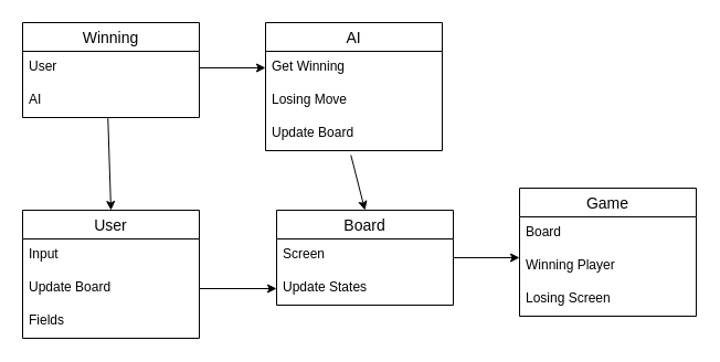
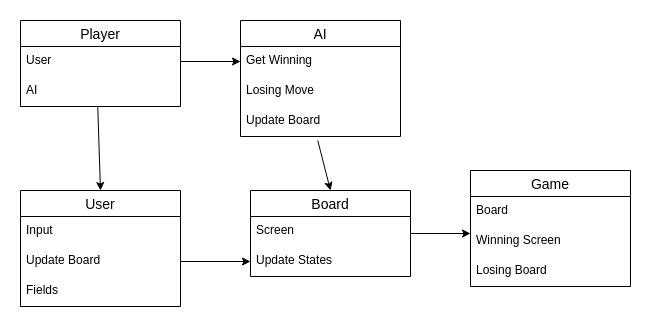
  <mxCell id="0" />
  <mxCell id="1" parent="0" />
- <mxCell id="2" value="Winning" style="swimlane;fontStyle=0;childLayout=stackLayout;horizontal=1;startSize=26;horizontalStack=0;resizeParent=1;resizeParentMax=0;resizeLast=0;collapsible=1;marginBottom=0;align=center;fontSize=14;" vertex="1" parent="1"><mxGeometry x="20" y="20" width="160" height="86" as="geometry" /></mxCell>
+ <mxCell id="2" value="Player" style="swimlane;fontStyle=0;childLayout=stackLayout;horizontal=1;startSize=26;horizontalStack=0;resizeParent=1;resizeParentMax=0;resizeLast=0;collapsible=1;marginBottom=0;align=center;fontSize=14;" vertex="1" parent="1"><mxGeometry x="20" y="20" width="160" height="86" as="geometry" /></mxCell>
  <mxCell id="3" value="User" style="text;strokeColor=none;fillColor=none;spacingLeft=4;spacingRight=4;overflow=hidden;rotatable=0;points=[[0,0.5],[1,0.5]];portConstraint=eastwest;fontSize=12;" vertex="1" parent="2"><mxGeometry y="26" width="160" height="30" as="geometry" /></mxCell>
  <mxCell id="4" value="AI" style="text;strokeColor=none;fillColor=none;spacingLeft=4;spacingRight=4;overflow=hidden;rotatable=0;points=[[0,0.5],[1,0.5]];portConstraint=eastwest;fontSize=12;" vertex="1" parent="2"><mxGeometry y="56" width="160" height="30" as="geometry" /></mxCell>
  <mxCell id="5" value="User" style="swimlane;fontStyle=0;childLayout=stackLayout;horizontal=1;startSize=26;horizontalStack=0;resizeParent=1;resizeParentMax=0;resizeLast=0;collapsible=1;marginBottom=0;align=center;fontSize=14;" vertex="1" parent="1"><mxGeometry x="20" y="190" width="160" height="116" as="geometry" /></mxCell>
  <mxCell id="6" value="Input" style="text;strokeColor=none;fillColor=none;spacingLeft=4;spacingRight=4;overflow=hidden;rotatable=0;points=[[0,0.5],[1,0.5]];portConstraint=eastwest;fontSize=12;" vertex="1" parent="5"><mxGeometry y="26" width="160" height="30" as="geometry" /></mxCell>
  <mxCell id="7" value="Update Board" style="text;strokeColor=none;fillColor=none;spacingLeft=4;spacingRight=4;overflow=hidden;rotatable=0;points=[[0,0.5],[1,0.5]];portConstraint=eastwest;fontSize=12;" vertex="1" parent="5"><mxGeometry y="56" width="160" height="30" as="geometry" /></mxCell>
  <mxCell id="8" value="Fields" style="text;strokeColor=none;fillColor=none;spacingLeft=4;spacingRight=4;overflow=hidden;rotatable=0;points=[[0,0.5],[1,0.5]];portConstraint=eastwest;fontSize=12;" vertex="1" parent="5"><mxGeometry y="86" width="160" height="30" as="geometry" /></mxCell>
  <mxCell id="9" value="AI" style="swimlane;fontStyle=0;childLayout=stackLayout;horizontal=1;startSize=26;horizontalStack=0;resizeParent=1;resizeParentMax=0;resizeLast=0;collapsible=1;marginBottom=0;align=center;fontSize=14;" vertex="1" parent="1"><mxGeometry x="240" y="20" width="160" height="116" as="geometry" /></mxCell>
  <mxCell id="10" value="Get Winning" style="text;strokeColor=none;fillColor=none;spacingLeft=4;spacingRight=4;overflow=hidden;rotatable=0;points=[[0,0.5],[1,0.5]];portConstraint=eastwest;fontSize=12;" vertex="1" parent="9"><mxGeometry y="26" width="160" height="30" as="geometry" /></mxCell>
  <mxCell id="11" value="Losing Move" style="text;strokeColor=none;fillColor=none;spacingLeft=4;spacingRight=4;overflow=hidden;rotatable=0;points=[[0,0.5],[1,0.5]];portConstraint=eastwest;fontSize=12;" vertex="1" parent="9"><mxGeometry y="56" width="160" height="30" as="geometry" /></mxCell>
  <mxCell id="12" value="Update Board" style="text;strokeColor=none;fillColor=none;spacingLeft=4;spacingRight=4;overflow=hidden;rotatable=0;points=[[0,0.5],[1,0.5]];portConstraint=eastwest;fontSize=12;" vertex="1" parent="9"><mxGeometry y="86" width="160" height="30" as="geometry" /></mxCell>
  <mxCell id="13" style="edgeStyle=orthogonalEdgeStyle;rounded=0;orthogonalLoop=1;jettySize=auto;html=1;entryX=0;entryY=0.233;entryDx=0;entryDy=0;entryPerimeter=0;" edge="1" parent="1" source="14" target="19"><mxGeometry relative="1" as="geometry" /></mxCell>
  <mxCell id="14" value="Board" style="swimlane;fontStyle=0;childLayout=stackLayout;horizontal=1;startSize=26;horizontalStack=0;resizeParent=1;resizeParentMax=0;resizeLast=0;collapsible=1;marginBottom=0;align=center;fontSize=14;" vertex="1" parent="1"><mxGeometry x="250" y="190" width="160" height="86" as="geometry" /></mxCell>
  <mxCell id="15" value="Screen" style="text;strokeColor=none;fillColor=none;spacingLeft=4;spacingRight=4;overflow=hidden;rotatable=0;points=[[0,0.5],[1,0.5]];portConstraint=eastwest;fontSize=12;" vertex="1" parent="14"><mxGeometry y="26" width="160" height="30" as="geometry" /></mxCell>
  <mxCell id="16" value="Update States" style="text;strokeColor=none;fillColor=none;spacingLeft=4;spacingRight=4;overflow=hidden;rotatable=0;points=[[0,0.5],[1,0.5]];portConstraint=eastwest;fontSize=12;" vertex="1" parent="14"><mxGeometry y="56" width="160" height="30" as="geometry" /></mxCell>
  <mxCell id="17" value="Game" style="swimlane;fontStyle=0;childLayout=stackLayout;horizontal=1;startSize=26;horizontalStack=0;resizeParent=1;resizeParentMax=0;resizeLast=0;collapsible=1;marginBottom=0;align=center;fontSize=14;" vertex="1" parent="1"><mxGeometry x="470" y="170" width="160" height="116" as="geometry" /></mxCell>
  <mxCell id="18" value="Board" style="text;strokeColor=none;fillColor=none;spacingLeft=4;spacingRight=4;overflow=hidden;rotatable=0;points=[[0,0.5],[1,0.5]];portConstraint=eastwest;fontSize=12;" vertex="1" parent="17"><mxGeometry y="26" width="160" height="30" as="geometry" /></mxCell>
- <mxCell id="19" value="Winning Player" style="text;strokeColor=none;fillColor=none;spacingLeft=4;spacingRight=4;overflow=hidden;rotatable=0;points=[[0,0.5],[1,0.5]];portConstraint=eastwest;fontSize=12;" vertex="1" parent="17"><mxGeometry y="56" width="160" height="30" as="geometry" /></mxCell>
- <mxCell id="20" value="Losing Screen" style="text;strokeColor=none;fillColor=none;spacingLeft=4;spacingRight=4;overflow=hidden;rotatable=0;points=[[0,0.5],[1,0.5]];portConstraint=eastwest;fontSize=12;" vertex="1" parent="17"><mxGeometry y="86" width="160" height="30" as="geometry" /></mxCell>
+ <mxCell id="19" value="Winning Screen" style="text;strokeColor=none;fillColor=none;spacingLeft=4;spacingRight=4;overflow=hidden;rotatable=0;points=[[0,0.5],[1,0.5]];portConstraint=eastwest;fontSize=12;" vertex="1" parent="17"><mxGeometry y="56" width="160" height="30" as="geometry" /></mxCell>
+ <mxCell id="20" value="Losing Board" style="text;strokeColor=none;fillColor=none;spacingLeft=4;spacingRight=4;overflow=hidden;rotatable=0;points=[[0,0.5],[1,0.5]];portConstraint=eastwest;fontSize=12;" vertex="1" parent="17"><mxGeometry y="86" width="160" height="30" as="geometry" /></mxCell>
  <mxCell id="21" style="edgeStyle=orthogonalEdgeStyle;rounded=0;orthogonalLoop=1;jettySize=auto;html=1;entryX=0;entryY=0.5;entryDx=0;entryDy=0;" edge="1" parent="1" source="3" target="10"><mxGeometry relative="1" as="geometry" /></mxCell>
  <mxCell id="22" value="" style="endArrow=classic;html=1;rounded=0;exitX=0.483;exitY=1.022;exitDx=0;exitDy=0;exitPerimeter=0;entryX=0.5;entryY=0;entryDx=0;entryDy=0;" edge="1" parent="1" source="4" target="5"><mxGeometry width="50" height="50" relative="1" as="geometry"><mxPoint x="300" y="250" as="sourcePoint" /><mxPoint x="350" y="200" as="targetPoint" /></mxGeometry></mxCell>
  <mxCell id="23" value="" style="endArrow=classic;html=1;rounded=0;exitX=0.483;exitY=1.133;exitDx=0;exitDy=0;exitPerimeter=0;entryX=0.5;entryY=0;entryDx=0;entryDy=0;" edge="1" parent="1" source="12" target="14"><mxGeometry width="50" height="50" relative="1" as="geometry"><mxPoint x="300" y="250" as="sourcePoint" /><mxPoint x="350" y="200" as="targetPoint" /></mxGeometry></mxCell>
  <mxCell id="24" style="edgeStyle=orthogonalEdgeStyle;rounded=0;orthogonalLoop=1;jettySize=auto;html=1;entryX=0;entryY=0.5;entryDx=0;entryDy=0;" edge="1" parent="1" source="7" target="16"><mxGeometry relative="1" as="geometry" /></mxCell>
